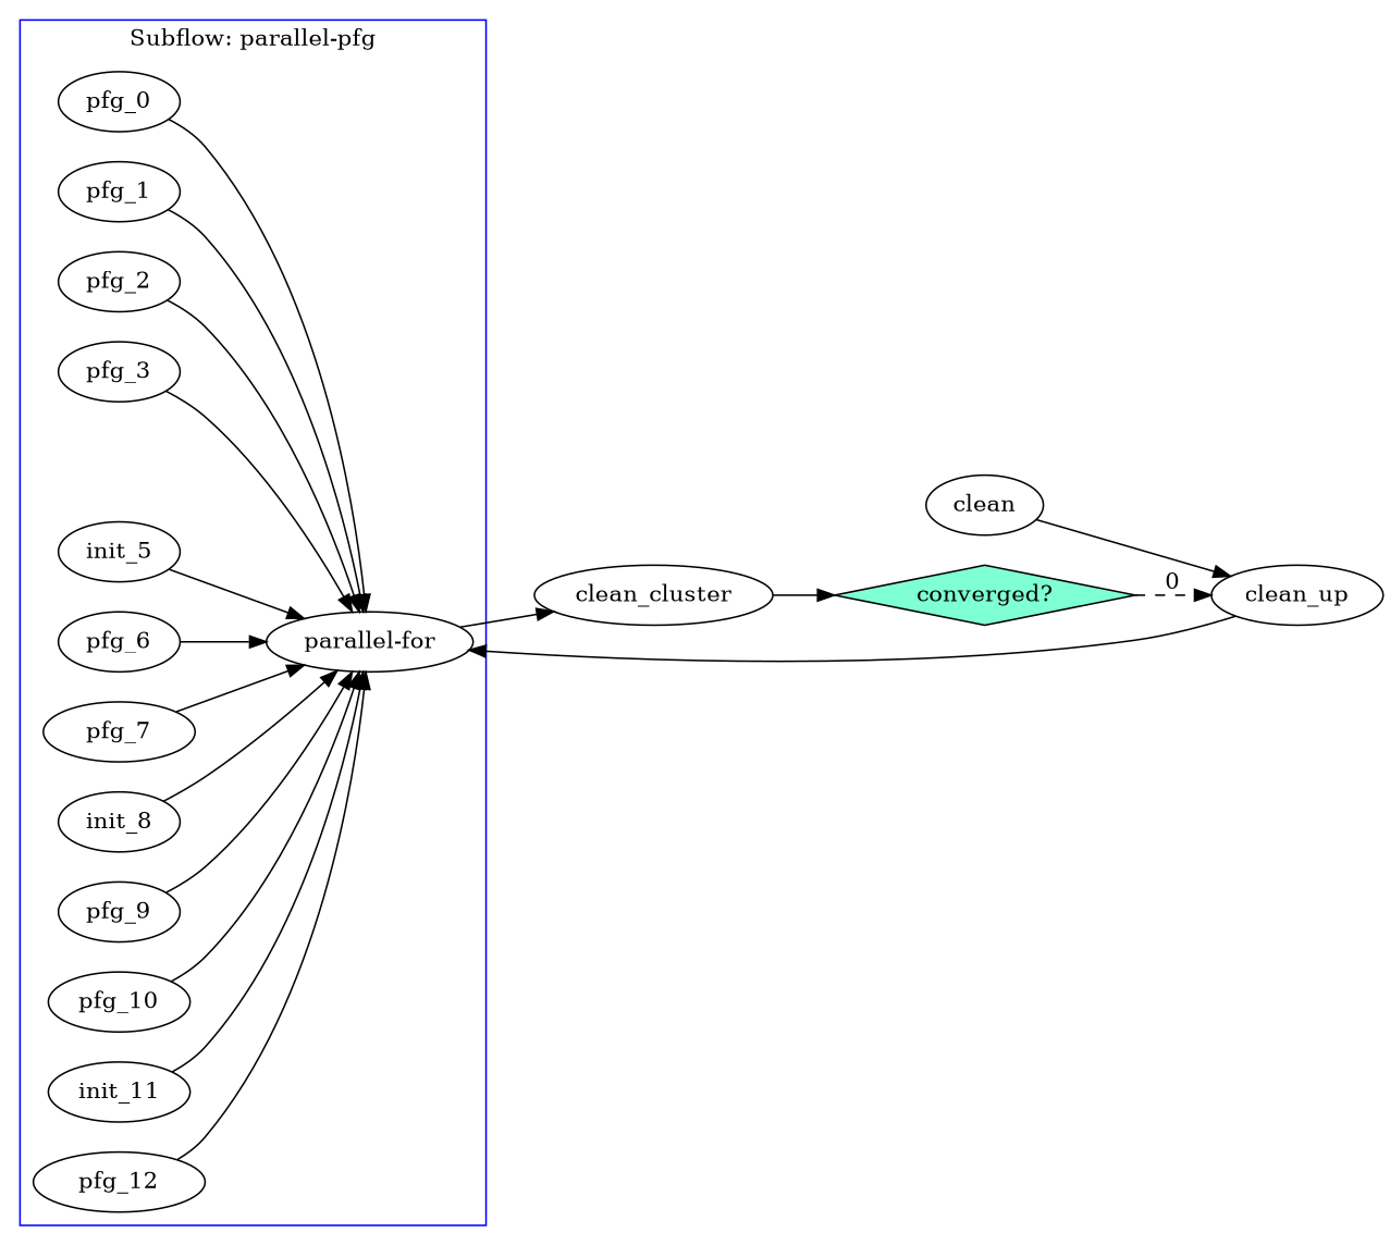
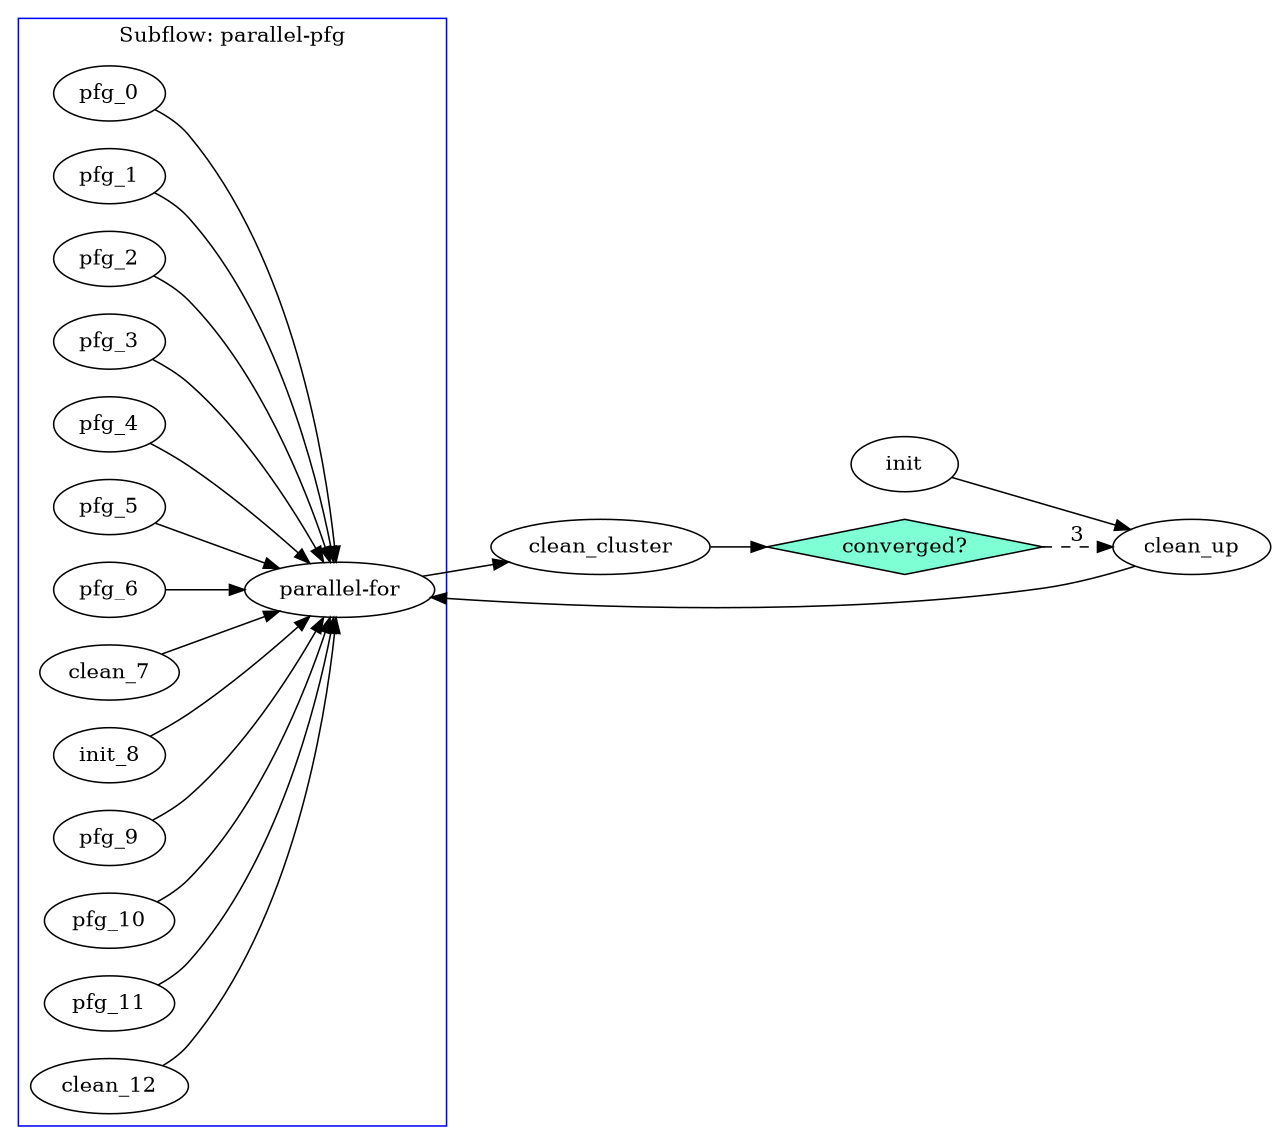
  digraph {
    rankdir=LR
    n1 [label="parallel-for"]
    n2 [label=pfg_0]
    n3 [label=pfg_1]
    n4 [label=pfg_2]
    n5 [label=pfg_3]
-   n7 [label=init_5]
+   n6 [label=pfg_4]
+   n7 [label=pfg_5]
    n8 [label=pfg_6]
-   n9 [label=pfg_7]
+   n9 [label=clean_7]
    n10 [label=init_8]
    n11 [label=pfg_9]
    n12 [label=pfg_10]
-   n13 [label=init_11]
-   n14 [label=pfg_12]
+   n13 [label=pfg_11]
+   n14 [label=clean_12]
    n15 [label=clean_cluster]
-   n16 [label=clean]
+   n16 [label=init]
    n17 [label=clean_up]
    n18 [color=black fillcolor=aquamarine label="converged?" shape=diamond style=filled]
    subgraph cluster_1 {
      color=blue
      label="Subflow: parallel-pfg"
      n1
      n2
      n3
      n4
      n5
+     n6
      n7
      n8
      n9
      n10
      n11
      n12
      n13
      n14
    }
    n1 -> n15
    n2 -> n1
    n3 -> n1
    n4 -> n1
    n5 -> n1
+   n6 -> n1
    n7 -> n1
    n8 -> n1
    n9 -> n1
    n10 -> n1
    n11 -> n1
    n12 -> n1
    n13 -> n1
    n14 -> n1
    n15 -> n18
    n16 -> n17
    n17 -> n1
-   n18 -> n17 [label=0 style=dashed]
+   n18 -> n17 [label=3 style=dashed]
  }
